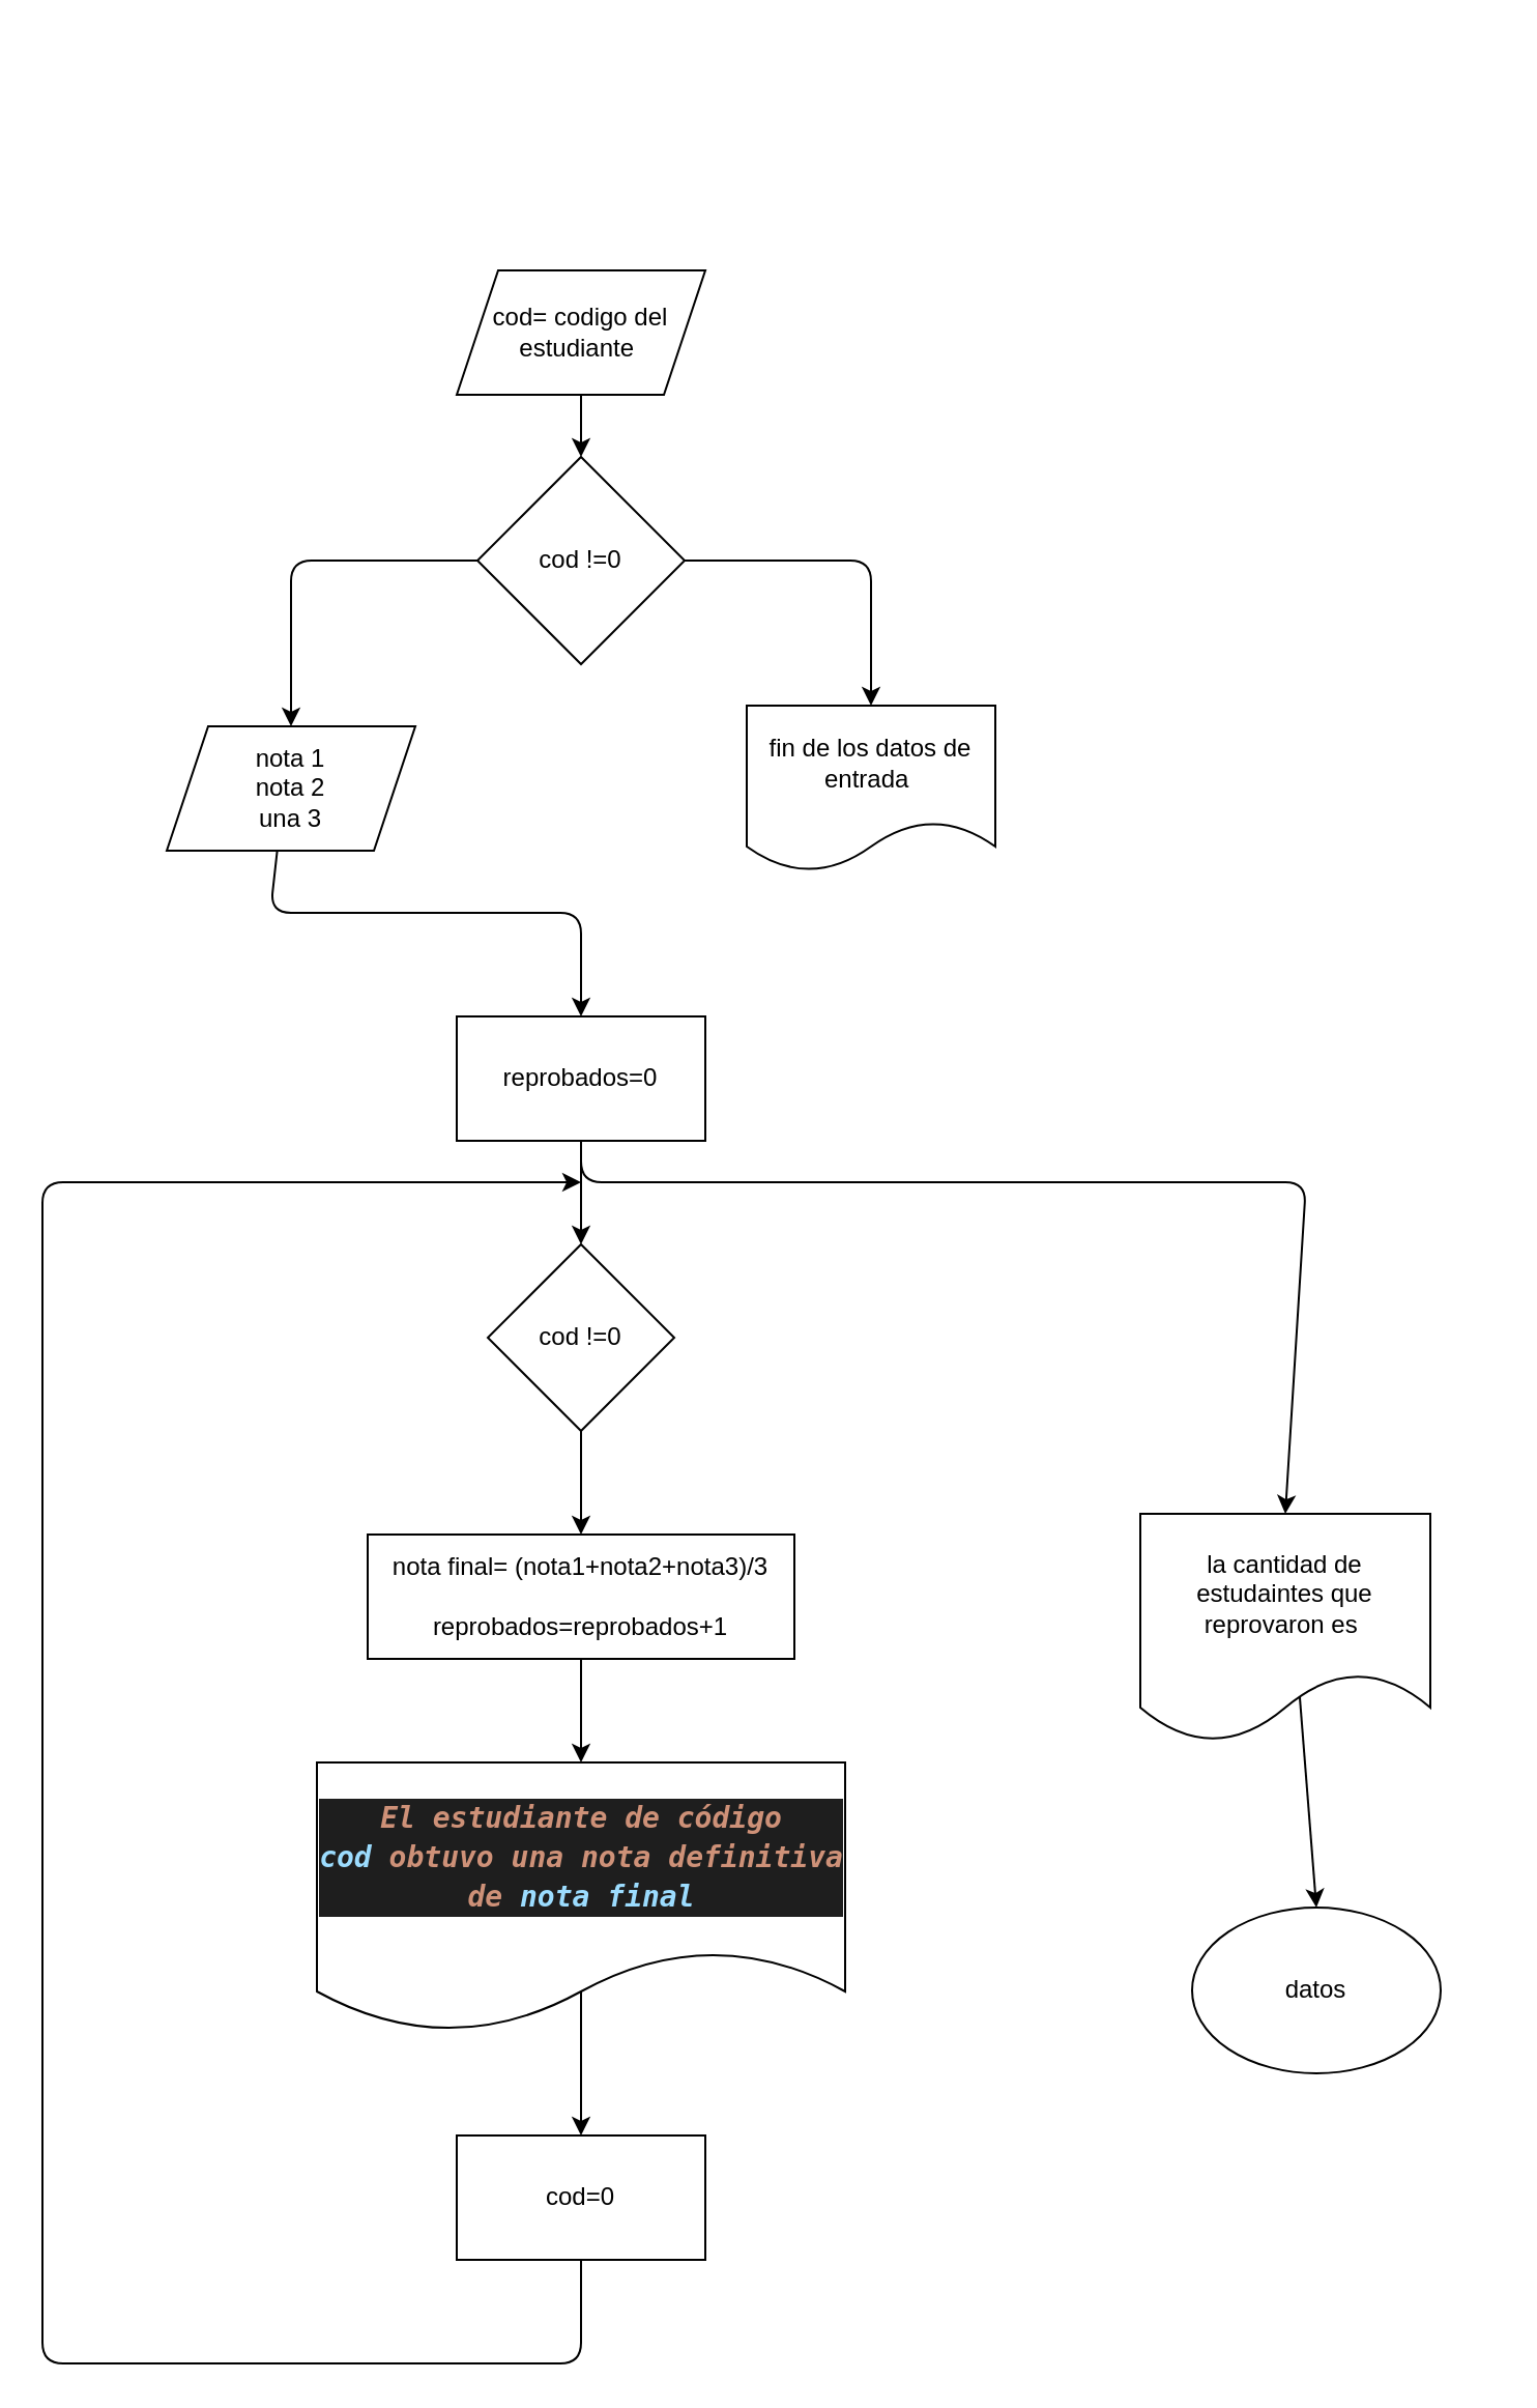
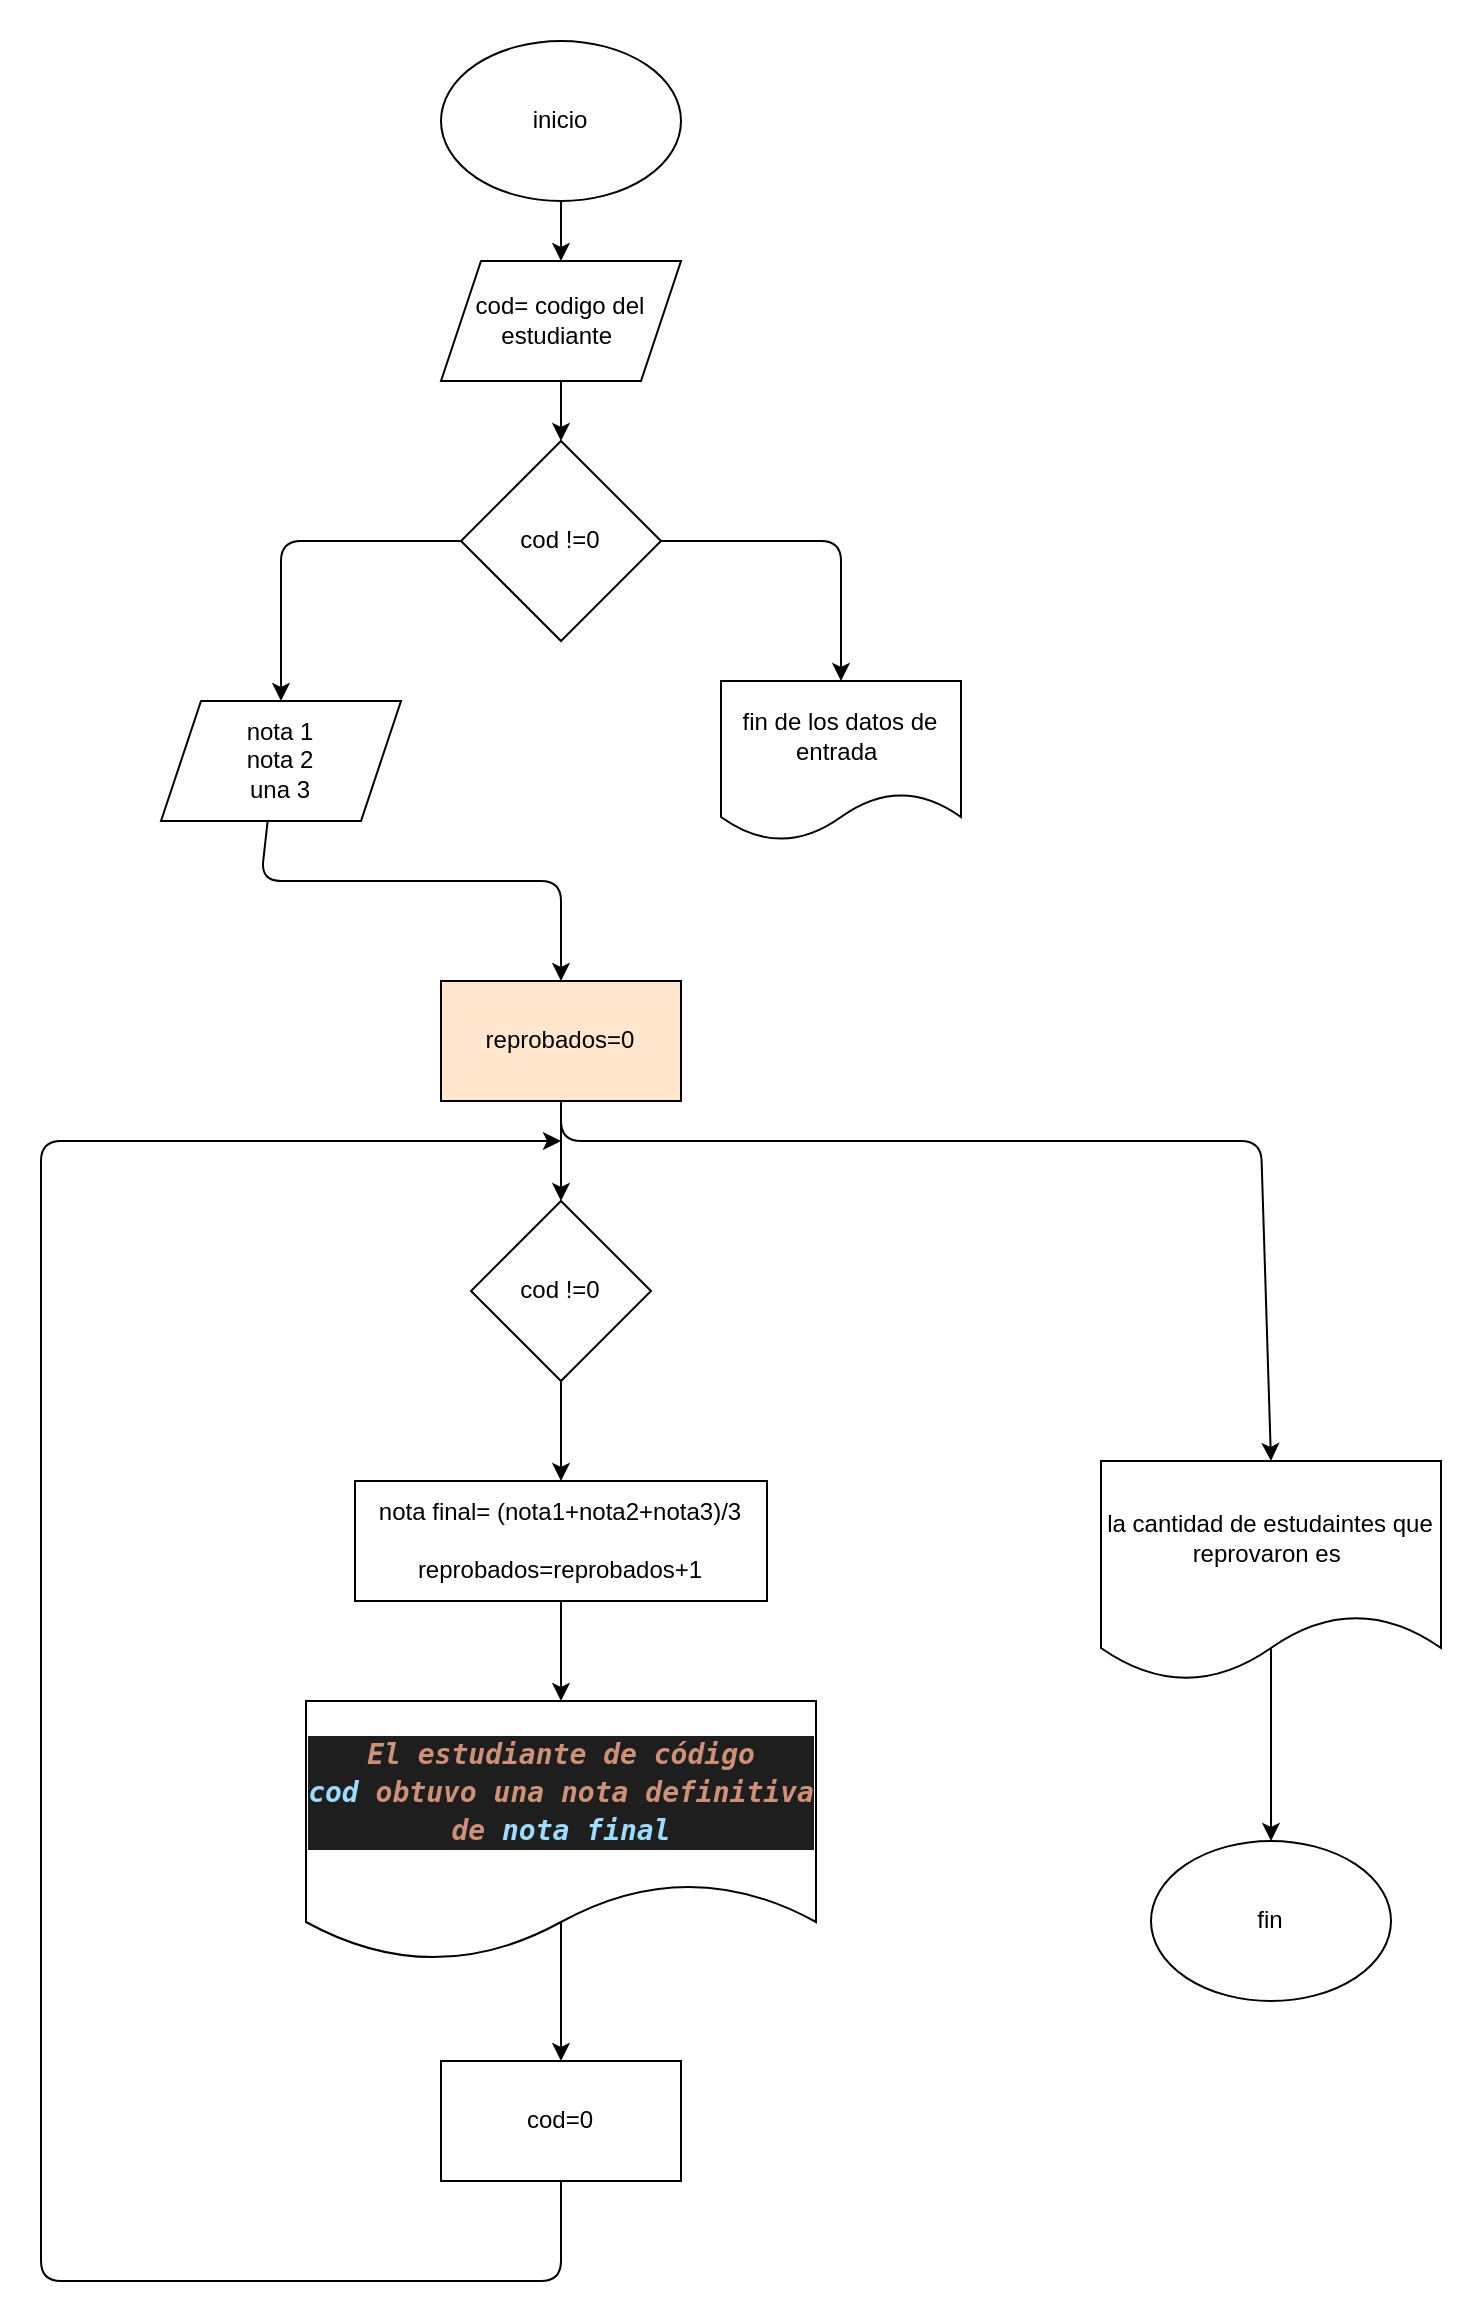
  <mxCell id="0" />
  <mxCell id="1" parent="0" />
+ <mxCell id="2" value="" style="edgeStyle=none;html=1;" edge="1" parent="1" source="3" target="5"><mxGeometry relative="1" as="geometry" /></mxCell>
+ <mxCell id="3" value="inicio" style="ellipse;whiteSpace=wrap;html=1;" vertex="1" parent="1"><mxGeometry x="220" y="20" width="120" height="80" as="geometry" /></mxCell>
  <mxCell id="4" value="" style="edgeStyle=none;html=1;" edge="1" parent="1" source="5" target="8"><mxGeometry relative="1" as="geometry" /></mxCell>
  <mxCell id="5" value="cod= codigo del estudiante&amp;nbsp;" style="shape=parallelogram;perimeter=parallelogramPerimeter;whiteSpace=wrap;html=1;fixedSize=1;" vertex="1" parent="1"><mxGeometry x="220" y="130" width="120" height="60" as="geometry" /></mxCell>
  <mxCell id="6" style="edgeStyle=none;html=1;exitX=0;exitY=0.5;exitDx=0;exitDy=0;entryX=0.5;entryY=0;entryDx=0;entryDy=0;" edge="1" parent="1" source="8" target="10"><mxGeometry relative="1" as="geometry"><Array as="points"><mxPoint x="140" y="270" /></Array></mxGeometry></mxCell>
  <mxCell id="7" style="edgeStyle=none;html=1;exitX=1;exitY=0.5;exitDx=0;exitDy=0;entryX=0.5;entryY=0;entryDx=0;entryDy=0;" edge="1" parent="1" source="8" target="11"><mxGeometry relative="1" as="geometry"><Array as="points"><mxPoint x="420" y="270" /></Array></mxGeometry></mxCell>
  <mxCell id="8" value="cod !=0" style="rhombus;whiteSpace=wrap;html=1;" vertex="1" parent="1"><mxGeometry x="230" y="220" width="100" height="100" as="geometry" /></mxCell>
  <mxCell id="9" style="edgeStyle=none;html=1;exitX=0.5;exitY=0;exitDx=0;exitDy=0;" edge="1" parent="1" source="10"><mxGeometry relative="1" as="geometry"><mxPoint x="280" y="490" as="targetPoint" /><Array as="points"><mxPoint x="130" y="440" /><mxPoint x="280" y="440" /></Array></mxGeometry></mxCell>
  <mxCell id="10" value="nota 1&lt;br&gt;nota 2&lt;br&gt;una 3" style="shape=parallelogram;perimeter=parallelogramPerimeter;whiteSpace=wrap;html=1;fixedSize=1;" vertex="1" parent="1"><mxGeometry x="80" y="350" width="120" height="60" as="geometry" /></mxCell>
  <mxCell id="11" value="fin de los datos de entrada&amp;nbsp;" style="shape=document;whiteSpace=wrap;html=1;boundedLbl=1;" vertex="1" parent="1"><mxGeometry x="360" y="340" width="120" height="80" as="geometry" /></mxCell>
  <mxCell id="12" value="" style="edgeStyle=none;html=1;" edge="1" parent="1" source="14" target="16"><mxGeometry relative="1" as="geometry" /></mxCell>
  <mxCell id="13" style="edgeStyle=none;html=1;exitX=0.5;exitY=1;exitDx=0;exitDy=0;entryX=0.5;entryY=0;entryDx=0;entryDy=0;" edge="1" parent="1" source="14" target="24"><mxGeometry relative="1" as="geometry"><Array as="points"><mxPoint x="280" y="570" /><mxPoint x="630" y="570" /></Array></mxGeometry></mxCell>
- <mxCell id="14" value="reprobados=0" style="rounded=0;whiteSpace=wrap;html=1;" vertex="1" parent="1"><mxGeometry x="220" y="490" width="120" height="60" as="geometry" /></mxCell>
+ <mxCell id="14" value="reprobados=0" style="rounded=0;whiteSpace=wrap;html=1;fillColor=#ffe6cc;" vertex="1" parent="1"><mxGeometry x="220" y="490" width="120" height="60" as="geometry" /></mxCell>
  <mxCell id="15" value="" style="edgeStyle=none;html=1;" edge="1" parent="1" source="16" target="18"><mxGeometry relative="1" as="geometry" /></mxCell>
  <mxCell id="16" value="cod !=0" style="rhombus;whiteSpace=wrap;html=1;" vertex="1" parent="1"><mxGeometry x="235" y="600" width="90" height="90" as="geometry" /></mxCell>
  <mxCell id="17" value="" style="edgeStyle=none;html=1;" edge="1" parent="1" source="18" target="20"><mxGeometry relative="1" as="geometry" /></mxCell>
  <mxCell id="18" value="nota final= (nota1+nota2+nota3)/3&lt;br&gt;&lt;br&gt;reprobados=reprobados+1" style="rounded=0;whiteSpace=wrap;html=1;" vertex="1" parent="1"><mxGeometry x="177" y="740" width="206" height="60" as="geometry" /></mxCell>
  <mxCell id="19" style="edgeStyle=none;html=1;exitX=0.5;exitY=0;exitDx=0;exitDy=0;entryX=0.5;entryY=0;entryDx=0;entryDy=0;" edge="1" parent="1" source="20" target="22"><mxGeometry relative="1" as="geometry" /></mxCell>
  <mxCell id="20" value="&lt;div style=&quot;color: rgb(212 , 212 , 212) ; background-color: rgb(30 , 30 , 30) ; font-family: &amp;#34;droid sans mono&amp;#34; , &amp;#34;monospace&amp;#34; , monospace ; font-size: 14px ; line-height: 19px&quot;&gt;&lt;b&gt;&lt;i&gt;&lt;span style=&quot;color: #ce9178&quot;&gt;El estudiante de código &lt;/span&gt;&lt;span style=&quot;color: #9cdcfe&quot;&gt;cod&amp;nbsp;&lt;/span&gt;&lt;span style=&quot;color: #ce9178&quot;&gt;obtuvo una nota definitiva de&lt;/span&gt;&amp;nbsp;&lt;span style=&quot;color: #9cdcfe&quot;&gt;nota final&lt;/span&gt;&lt;/i&gt;&lt;/b&gt;&lt;/div&gt;" style="shape=document;whiteSpace=wrap;html=1;boundedLbl=1;" vertex="1" parent="1"><mxGeometry x="152.5" y="850" width="255" height="130" as="geometry" /></mxCell>
  <mxCell id="21" style="edgeStyle=none;html=1;exitX=0.5;exitY=1;exitDx=0;exitDy=0;" edge="1" parent="1" source="22"><mxGeometry relative="1" as="geometry"><mxPoint x="280" y="570" as="targetPoint" /><Array as="points"><mxPoint x="280" y="1140" /><mxPoint x="20" y="1140" /><mxPoint x="20" y="570" /></Array></mxGeometry></mxCell>
  <mxCell id="22" value="cod=0" style="rounded=0;whiteSpace=wrap;html=1;" vertex="1" parent="1"><mxGeometry x="220" y="1030" width="120" height="60" as="geometry" /></mxCell>
  <mxCell id="23" style="edgeStyle=none;html=1;exitX=0.5;exitY=0;exitDx=0;exitDy=0;" edge="1" parent="1" source="24"><mxGeometry relative="1" as="geometry"><mxPoint x="635" y="920" as="targetPoint" /></mxGeometry></mxCell>
- <mxCell id="24" value="la cantidad de estudaintes que reprovaron es&amp;nbsp;" style="shape=document;whiteSpace=wrap;html=1;boundedLbl=1;" vertex="1" parent="1"><mxGeometry x="550" y="730" width="140" height="110" as="geometry" /></mxCell>
- <mxCell id="25" value="datos" style="ellipse;whiteSpace=wrap;html=1;" vertex="1" parent="1"><mxGeometry x="575" y="920" width="120" height="80" as="geometry" /></mxCell>
+ <mxCell id="24" value="la cantidad de estudaintes que reprovaron es&amp;nbsp;" style="shape=document;whiteSpace=wrap;html=1;boundedLbl=1;" vertex="1" parent="1"><mxGeometry x="550" y="730" width="170" height="110" as="geometry" /></mxCell>
+ <mxCell id="25" value="fin" style="ellipse;whiteSpace=wrap;html=1;" vertex="1" parent="1"><mxGeometry x="575" y="920" width="120" height="80" as="geometry" /></mxCell>
